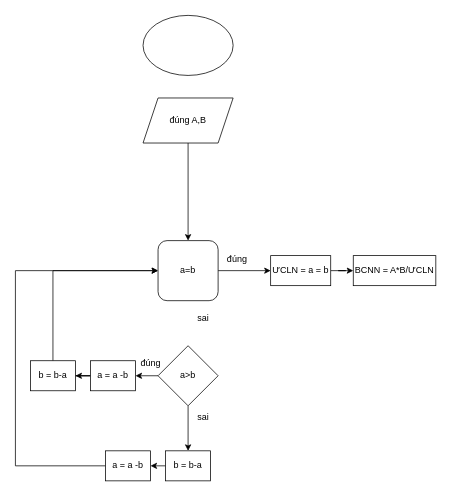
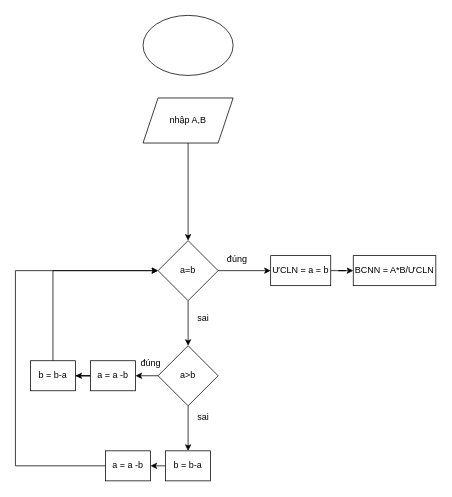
  <mxCell id="0" />
  <mxCell id="1" parent="0" />
  <mxCell id="2" value="" style="ellipse;whiteSpace=wrap;html=1;" vertex="1" parent="1"><mxGeometry x="190" y="20" width="120" height="80" as="geometry" /></mxCell>
  <mxCell id="3" value="" style="edgeStyle=orthogonalEdgeStyle;rounded=0;orthogonalLoop=1;jettySize=auto;html=1;" edge="1" parent="1" source="4" target="7"><mxGeometry relative="1" as="geometry" /></mxCell>
- <mxCell id="4" value="đúng A,B" style="shape=parallelogram;perimeter=parallelogramPerimeter;whiteSpace=wrap;html=1;fixedSize=1;" vertex="1" parent="1"><mxGeometry x="190" y="130" width="120" height="60" as="geometry" /></mxCell>
+ <mxCell id="4" value="nhập A,B" style="shape=parallelogram;perimeter=parallelogramPerimeter;whiteSpace=wrap;html=1;fixedSize=1;" vertex="1" parent="1"><mxGeometry x="190" y="130" width="120" height="60" as="geometry" /></mxCell>
  <mxCell id="5" value="" style="edgeStyle=orthogonalEdgeStyle;rounded=0;orthogonalLoop=1;jettySize=auto;html=1;" edge="1" parent="1" source="7" target="9"><mxGeometry relative="1" as="geometry" /></mxCell>
- <mxCell id="7" value="a=b" style="whiteSpace=wrap;html=1;rounded=1;" vertex="1" parent="1"><mxGeometry x="210" y="320" width="80" height="80" as="geometry" /></mxCell>
+ <mxCell id="6" value="" style="edgeStyle=orthogonalEdgeStyle;rounded=0;orthogonalLoop=1;jettySize=auto;html=1;" edge="1" parent="1" source="7" target="12"><mxGeometry relative="1" as="geometry" /></mxCell>
+ <mxCell id="7" value="a=b" style="rhombus;whiteSpace=wrap;html=1;" vertex="1" parent="1"><mxGeometry x="210" y="320" width="80" height="80" as="geometry" /></mxCell>
  <mxCell id="8" value="" style="edgeStyle=orthogonalEdgeStyle;rounded=0;orthogonalLoop=1;jettySize=auto;html=1;" edge="1" parent="1" source="9" target="25"><mxGeometry relative="1" as="geometry" /></mxCell>
  <mxCell id="9" value="ƯCLN = a = b" style="whiteSpace=wrap;html=1;" vertex="1" parent="1"><mxGeometry x="360" y="340" width="80" height="40" as="geometry" /></mxCell>
  <mxCell id="10" style="edgeStyle=orthogonalEdgeStyle;rounded=0;orthogonalLoop=1;jettySize=auto;html=1;exitX=0;exitY=0.5;exitDx=0;exitDy=0;entryX=1;entryY=0.5;entryDx=0;entryDy=0;" edge="1" parent="1" source="12" target="14"><mxGeometry relative="1" as="geometry" /></mxCell>
  <mxCell id="11" value="" style="edgeStyle=orthogonalEdgeStyle;rounded=0;orthogonalLoop=1;jettySize=auto;html=1;entryX=0.5;entryY=0;entryDx=0;entryDy=0;" edge="1" parent="1" source="12" target="21"><mxGeometry relative="1" as="geometry"><mxPoint x="250" y="590" as="targetPoint" /></mxGeometry></mxCell>
  <mxCell id="12" value="a&amp;gt;b" style="rhombus;whiteSpace=wrap;html=1;" vertex="1" parent="1"><mxGeometry x="210" y="460" width="80" height="80" as="geometry" /></mxCell>
  <mxCell id="13" value="" style="edgeStyle=orthogonalEdgeStyle;rounded=0;orthogonalLoop=1;jettySize=auto;html=1;" edge="1" parent="1" source="14" target="19"><mxGeometry relative="1" as="geometry" /></mxCell>
  <mxCell id="14" value="a = a -b" style="whiteSpace=wrap;html=1;" vertex="1" parent="1"><mxGeometry x="120" y="480" width="60" height="40" as="geometry" /></mxCell>
  <mxCell id="15" value="đúng" style="text;html=1;align=center;verticalAlign=middle;resizable=0;points=[];autosize=1;strokeColor=none;fillColor=none;" vertex="1" parent="1"><mxGeometry x="290" y="330" width="50" height="30" as="geometry" /></mxCell>
  <mxCell id="16" value="sai" style="text;html=1;align=center;verticalAlign=middle;resizable=0;points=[];autosize=1;strokeColor=none;fillColor=none;" vertex="1" parent="1"><mxGeometry x="250" y="408" width="40" height="30" as="geometry" /></mxCell>
  <mxCell id="17" value="đúng" style="text;html=1;align=center;verticalAlign=middle;resizable=0;points=[];autosize=1;strokeColor=none;fillColor=none;" vertex="1" parent="1"><mxGeometry x="175" y="468" width="50" height="30" as="geometry" /></mxCell>
  <mxCell id="18" style="edgeStyle=orthogonalEdgeStyle;rounded=0;orthogonalLoop=1;jettySize=auto;html=1;exitX=0.5;exitY=0;exitDx=0;exitDy=0;entryX=0;entryY=0.5;entryDx=0;entryDy=0;" edge="1" parent="1" source="19" target="7"><mxGeometry relative="1" as="geometry" /></mxCell>
  <mxCell id="19" value="b = b-a" style="whiteSpace=wrap;html=1;" vertex="1" parent="1"><mxGeometry x="40" y="480" width="60" height="40" as="geometry" /></mxCell>
  <mxCell id="20" style="edgeStyle=orthogonalEdgeStyle;rounded=0;orthogonalLoop=1;jettySize=auto;html=1;exitX=0;exitY=0.5;exitDx=0;exitDy=0;entryX=1;entryY=0.5;entryDx=0;entryDy=0;" edge="1" parent="1" source="21" target="23"><mxGeometry relative="1" as="geometry" /></mxCell>
  <mxCell id="21" value="b = b-a" style="whiteSpace=wrap;html=1;" vertex="1" parent="1"><mxGeometry x="220" y="600" width="60" height="40" as="geometry" /></mxCell>
  <mxCell id="22" style="edgeStyle=orthogonalEdgeStyle;rounded=0;orthogonalLoop=1;jettySize=auto;html=1;exitX=0;exitY=0.5;exitDx=0;exitDy=0;entryX=0;entryY=0.5;entryDx=0;entryDy=0;" edge="1" parent="1" source="23" target="7"><mxGeometry relative="1" as="geometry"><Array as="points"><mxPoint x="20" y="620" /><mxPoint x="20" y="360" /></Array></mxGeometry></mxCell>
  <mxCell id="23" value="a = a -b" style="whiteSpace=wrap;html=1;" vertex="1" parent="1"><mxGeometry x="140" y="600" width="60" height="40" as="geometry" /></mxCell>
  <mxCell id="24" value="sai" style="text;html=1;align=center;verticalAlign=middle;resizable=0;points=[];autosize=1;strokeColor=none;fillColor=none;" vertex="1" parent="1"><mxGeometry x="250" y="540" width="40" height="30" as="geometry" /></mxCell>
  <mxCell id="25" value="BCNN = A*B/ƯCLN" style="whiteSpace=wrap;html=1;" vertex="1" parent="1"><mxGeometry x="470" y="340" width="110" height="40" as="geometry" /></mxCell>
